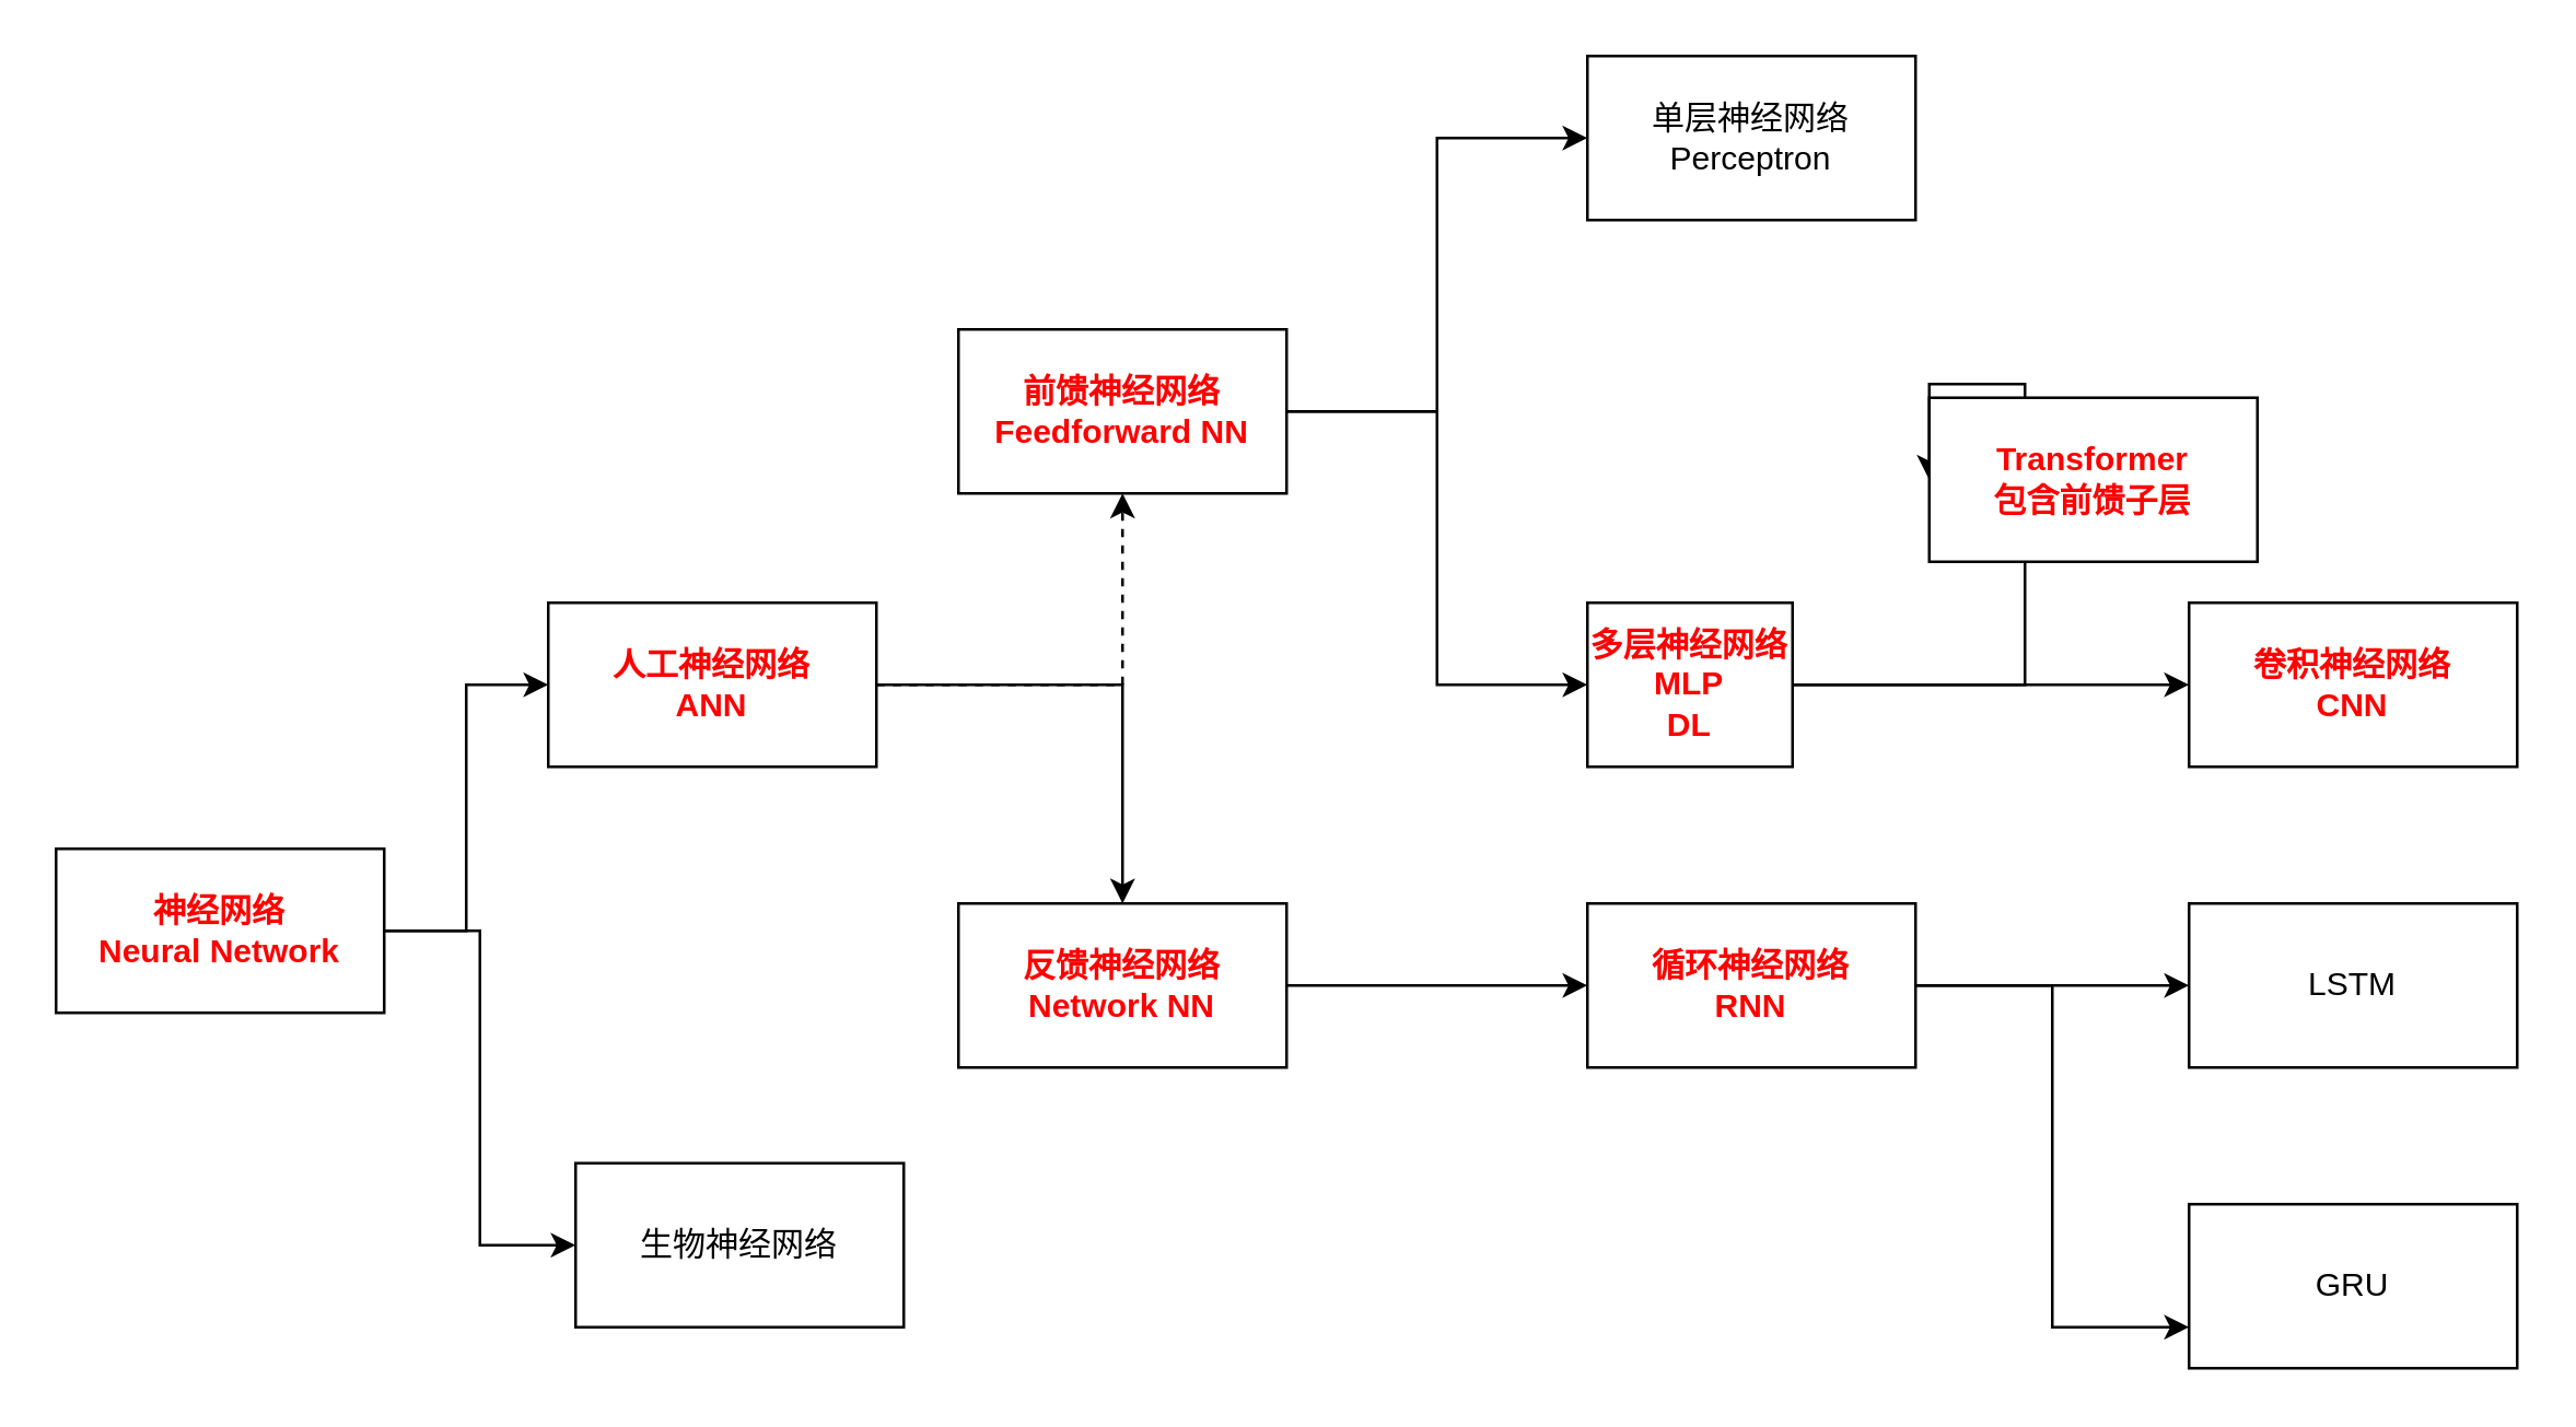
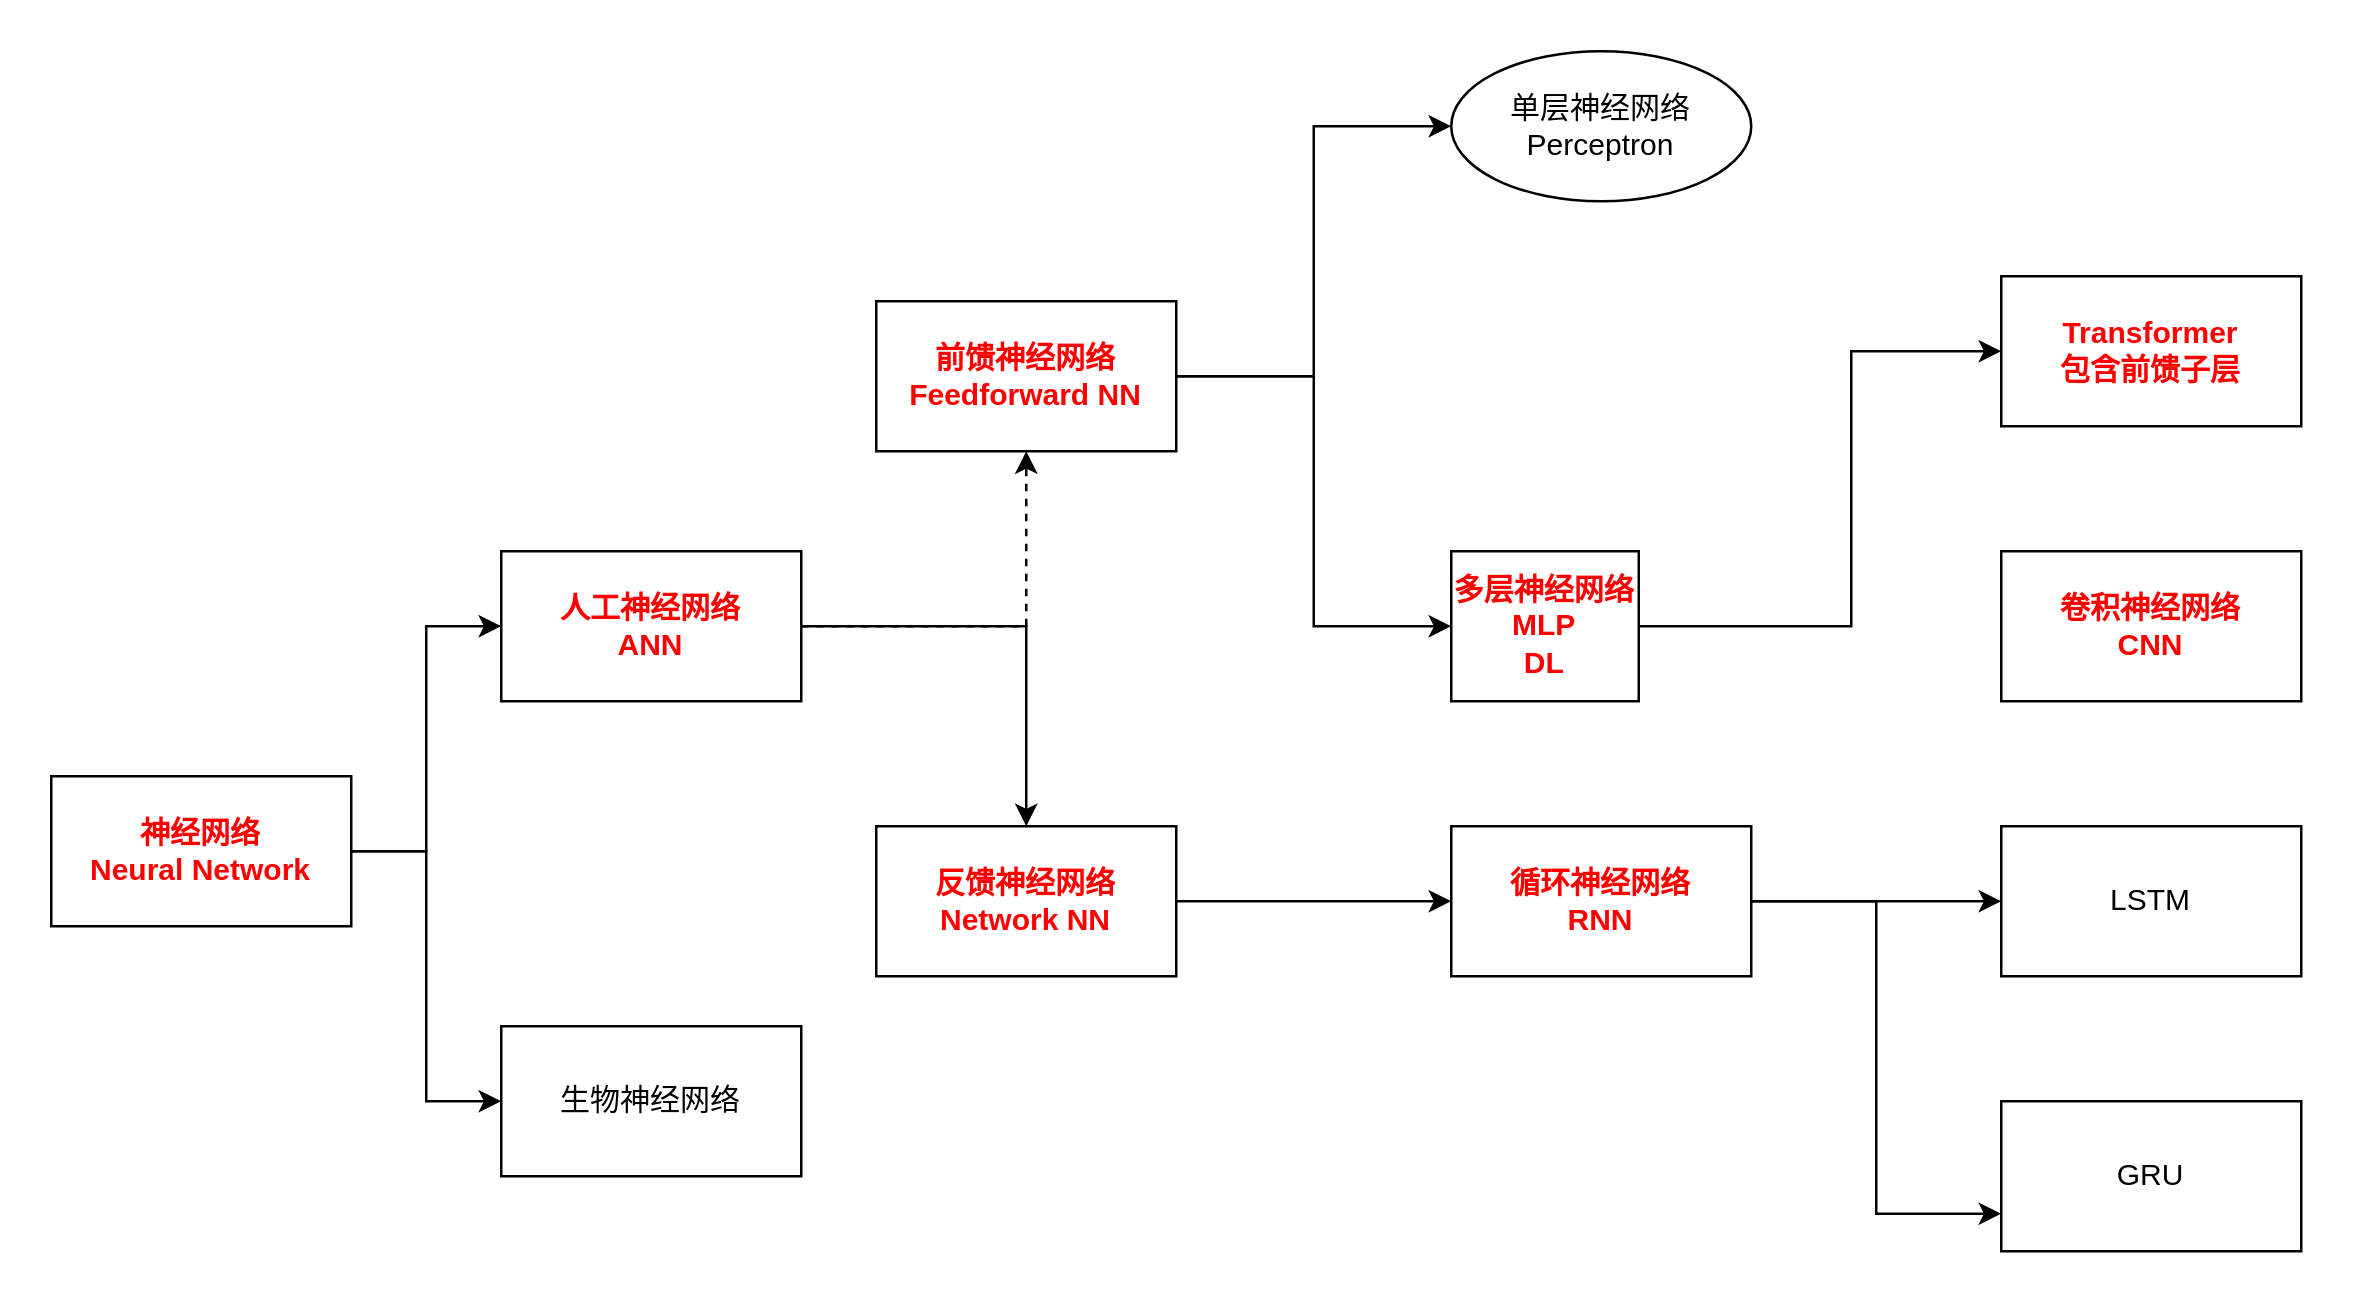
  <mxCell id="0" />
  <mxCell id="1" parent="0" />
  <mxCell id="2" value="" style="edgeStyle=orthogonalEdgeStyle;rounded=0;orthogonalLoop=1;jettySize=auto;html=1;entryX=0;entryY=0.5;entryDx=0;entryDy=0;" parent="1" source="4" target="7" edge="1"><mxGeometry relative="1" as="geometry" /></mxCell>
  <mxCell id="3" style="edgeStyle=orthogonalEdgeStyle;rounded=0;orthogonalLoop=1;jettySize=auto;html=1;entryX=0;entryY=0.5;entryDx=0;entryDy=0;" parent="1" source="4" target="8" edge="1"><mxGeometry relative="1" as="geometry"><mxPoint x="180" y="450" as="targetPoint" /></mxGeometry></mxCell>
  <mxCell id="4" value="&lt;b&gt;&lt;font style=&quot;color: rgb(255, 0, 0);&quot;&gt;神经网络&lt;/font&gt;&lt;/b&gt;&lt;div&gt;&lt;b&gt;&lt;font style=&quot;color: rgb(255, 0, 0);&quot;&gt;Neural Network&lt;/font&gt;&lt;/b&gt;&lt;/div&gt;" style="rounded=0;whiteSpace=wrap;html=1;" parent="1" vertex="1"><mxGeometry x="20" y="310" width="120" height="60" as="geometry" /></mxCell>
  <mxCell id="5" value="" style="edgeStyle=orthogonalEdgeStyle;rounded=0;orthogonalLoop=1;jettySize=auto;html=1;dashed=1;" parent="1" source="7" target="11" edge="1"><mxGeometry relative="1" as="geometry" /></mxCell>
  <mxCell id="6" value="" style="edgeStyle=orthogonalEdgeStyle;rounded=0;orthogonalLoop=1;jettySize=auto;html=1;" parent="1" source="7" target="13" edge="1"><mxGeometry relative="1" as="geometry" /></mxCell>
  <mxCell id="7" value="&lt;b&gt;&lt;font style=&quot;color: rgb(255, 0, 0);&quot;&gt;人工神经网络&lt;/font&gt;&lt;/b&gt;&lt;div&gt;&lt;b&gt;&lt;font style=&quot;color: rgb(255, 0, 0);&quot;&gt;ANN&lt;/font&gt;&lt;/b&gt;&lt;/div&gt;" style="rounded=0;whiteSpace=wrap;html=1;" parent="1" vertex="1"><mxGeometry x="200" y="220" width="120" height="60" as="geometry" /></mxCell>
- <mxCell id="8" value="生物神经网络" style="rounded=0;whiteSpace=wrap;html=1;" parent="1" vertex="1"><mxGeometry x="210" y="425" width="120" height="60" as="geometry" /></mxCell>
+ <mxCell id="8" value="生物神经网络" style="rounded=0;whiteSpace=wrap;html=1;" parent="1" vertex="1"><mxGeometry x="200" y="410" width="120" height="60" as="geometry" /></mxCell>
  <mxCell id="9" value="" style="edgeStyle=orthogonalEdgeStyle;rounded=0;orthogonalLoop=1;jettySize=auto;html=1;" parent="1" target="15" edge="1"><mxGeometry relative="1" as="geometry"><mxPoint x="465" y="150" as="sourcePoint" /><mxPoint x="575" y="250" as="targetPoint" /><Array as="points"><mxPoint x="525" y="150" /><mxPoint x="525" y="250" /></Array></mxGeometry></mxCell>
  <mxCell id="10" style="edgeStyle=orthogonalEdgeStyle;rounded=0;orthogonalLoop=1;jettySize=auto;html=1;entryX=0;entryY=0.5;entryDx=0;entryDy=0;" parent="1" source="11" target="16" edge="1"><mxGeometry relative="1" as="geometry"><mxPoint x="540" y="60" as="targetPoint" /></mxGeometry></mxCell>
  <mxCell id="11" value="&lt;b&gt;&lt;font style=&quot;color: rgb(255, 0, 0);&quot;&gt;前馈神经网络&lt;/font&gt;&lt;/b&gt;&lt;div&gt;&lt;span style=&quot;background-color: transparent;&quot;&gt;&lt;b style=&quot;&quot;&gt;&lt;font style=&quot;color: rgb(255, 0, 0);&quot;&gt;Feedforward NN&lt;/font&gt;&lt;/b&gt;&lt;/span&gt;&lt;/div&gt;" style="whiteSpace=wrap;html=1;rounded=0;" parent="1" vertex="1"><mxGeometry x="350" y="120" width="120" height="60" as="geometry" /></mxCell>
  <mxCell id="12" value="" style="edgeStyle=orthogonalEdgeStyle;rounded=0;orthogonalLoop=1;jettySize=auto;html=1;" parent="1" source="13" target="21" edge="1"><mxGeometry relative="1" as="geometry" /></mxCell>
  <mxCell id="13" value="&lt;b&gt;&lt;font style=&quot;color: rgb(255, 0, 0);&quot;&gt;反馈神经网络&lt;/font&gt;&lt;/b&gt;&lt;div&gt;&lt;b&gt;&lt;font style=&quot;color: rgb(255, 0, 0);&quot;&gt;Network NN&lt;/font&gt;&lt;/b&gt;&lt;/div&gt;" style="whiteSpace=wrap;html=1;rounded=0;" parent="1" vertex="1"><mxGeometry x="350" y="330" width="120" height="60" as="geometry" /></mxCell>
- <mxCell id="14" value="" style="edgeStyle=orthogonalEdgeStyle;rounded=0;orthogonalLoop=1;jettySize=auto;html=1;" edge="1" parent="1" source="15" target="17"><mxGeometry relative="1" as="geometry" /></mxCell>
  <mxCell id="15" value="&lt;b&gt;&lt;font style=&quot;color: rgb(255, 0, 0);&quot;&gt;多层神经网络&lt;/font&gt;&lt;/b&gt;&lt;div&gt;&lt;b&gt;&lt;font style=&quot;color: rgb(255, 0, 0);&quot;&gt;MLP&lt;/font&gt;&lt;/b&gt;&lt;/div&gt;&lt;div&gt;&lt;b&gt;&lt;font style=&quot;color: rgb(255, 0, 0);&quot;&gt;DL&lt;/font&gt;&lt;/b&gt;&lt;/div&gt;" style="whiteSpace=wrap;html=1;rounded=0;" parent="1" vertex="1"><mxGeometry x="580" y="220" width="75" height="60" as="geometry" /></mxCell>
- <mxCell id="16" value="&lt;font style=&quot;&quot;&gt;单层神经网络&lt;/font&gt;&lt;div&gt;&lt;font style=&quot;&quot;&gt;Perceptron&lt;/font&gt;&lt;/div&gt;" style="whiteSpace=wrap;html=1;rounded=0;" parent="1" vertex="1"><mxGeometry x="580" y="20" width="120" height="60" as="geometry" /></mxCell>
+ <mxCell id="16" value="&lt;font style=&quot;&quot;&gt;单层神经网络&lt;/font&gt;&lt;div&gt;&lt;font style=&quot;&quot;&gt;Perceptron&lt;/font&gt;&lt;/div&gt;" style="ellipse;whiteSpace=wrap;html=1;" parent="1" vertex="1"><mxGeometry x="580" y="20" width="120" height="60" as="geometry" /></mxCell>
  <mxCell id="17" value="&lt;font style=&quot;color: rgb(255, 0, 0);&quot;&gt;&lt;b&gt;卷积神经网络&lt;/b&gt;&lt;/font&gt;&lt;div&gt;&lt;font style=&quot;color: rgb(255, 0, 0);&quot;&gt;&lt;b&gt;CNN&lt;/b&gt;&lt;/font&gt;&lt;/div&gt;" style="whiteSpace=wrap;html=1;rounded=0;" parent="1" vertex="1"><mxGeometry x="800" y="220" width="120" height="60" as="geometry" /></mxCell>
  <mxCell id="18" value="" style="edgeStyle=orthogonalEdgeStyle;rounded=0;orthogonalLoop=1;jettySize=auto;html=1;" edge="1" parent="1" source="21" target="22"><mxGeometry relative="1" as="geometry" /></mxCell>
  <mxCell id="19" style="edgeStyle=orthogonalEdgeStyle;rounded=0;orthogonalLoop=1;jettySize=auto;html=1;entryX=0;entryY=0.75;entryDx=0;entryDy=0;" edge="1" parent="1" source="21" target="23"><mxGeometry relative="1" as="geometry" /></mxCell>
  <mxCell id="20" style="edgeStyle=orthogonalEdgeStyle;rounded=0;orthogonalLoop=1;jettySize=auto;html=1;entryX=0;entryY=0.5;entryDx=0;entryDy=0;exitX=1;exitY=0.5;exitDx=0;exitDy=0;" edge="1" parent="1" source="15" target="24"><mxGeometry relative="1" as="geometry"><Array as="points"><mxPoint x="740" y="250" /><mxPoint x="740" y="140" /></Array></mxGeometry></mxCell>
  <mxCell id="21" value="&lt;b&gt;&lt;font style=&quot;color: rgb(255, 0, 0);&quot;&gt;循环神经网络&lt;/font&gt;&lt;/b&gt;&lt;div&gt;&lt;b&gt;&lt;font style=&quot;color: rgb(255, 0, 0);&quot;&gt;RNN&lt;/font&gt;&lt;/b&gt;&lt;/div&gt;" style="whiteSpace=wrap;html=1;rounded=0;" parent="1" vertex="1"><mxGeometry x="580" y="330" width="120" height="60" as="geometry" /></mxCell>
  <mxCell id="22" value="LSTM" style="whiteSpace=wrap;html=1;rounded=0;" vertex="1" parent="1"><mxGeometry x="800" y="330" width="120" height="60" as="geometry" /></mxCell>
  <mxCell id="23" value="GRU" style="whiteSpace=wrap;html=1;rounded=0;" vertex="1" parent="1"><mxGeometry x="800" y="440" width="120" height="60" as="geometry" /></mxCell>
- <mxCell id="24" value="&lt;b&gt;&lt;font style=&quot;color: rgb(255, 0, 0);&quot;&gt;Transformer&lt;/font&gt;&lt;/b&gt;&lt;div&gt;&lt;b&gt;&lt;font style=&quot;color: rgb(255, 0, 0);&quot;&gt;包含前馈子层&lt;/font&gt;&lt;/b&gt;&lt;/div&gt;" style="whiteSpace=wrap;html=1;rounded=0;" vertex="1" parent="1"><mxGeometry x="705" y="145" width="120" height="60" as="geometry" /></mxCell>
+ <mxCell id="24" value="&lt;b&gt;&lt;font style=&quot;color: rgb(255, 0, 0);&quot;&gt;Transformer&lt;/font&gt;&lt;/b&gt;&lt;div&gt;&lt;b&gt;&lt;font style=&quot;color: rgb(255, 0, 0);&quot;&gt;包含前馈子层&lt;/font&gt;&lt;/b&gt;&lt;/div&gt;" style="whiteSpace=wrap;html=1;rounded=0;" vertex="1" parent="1"><mxGeometry x="800" y="110" width="120" height="60" as="geometry" /></mxCell>
